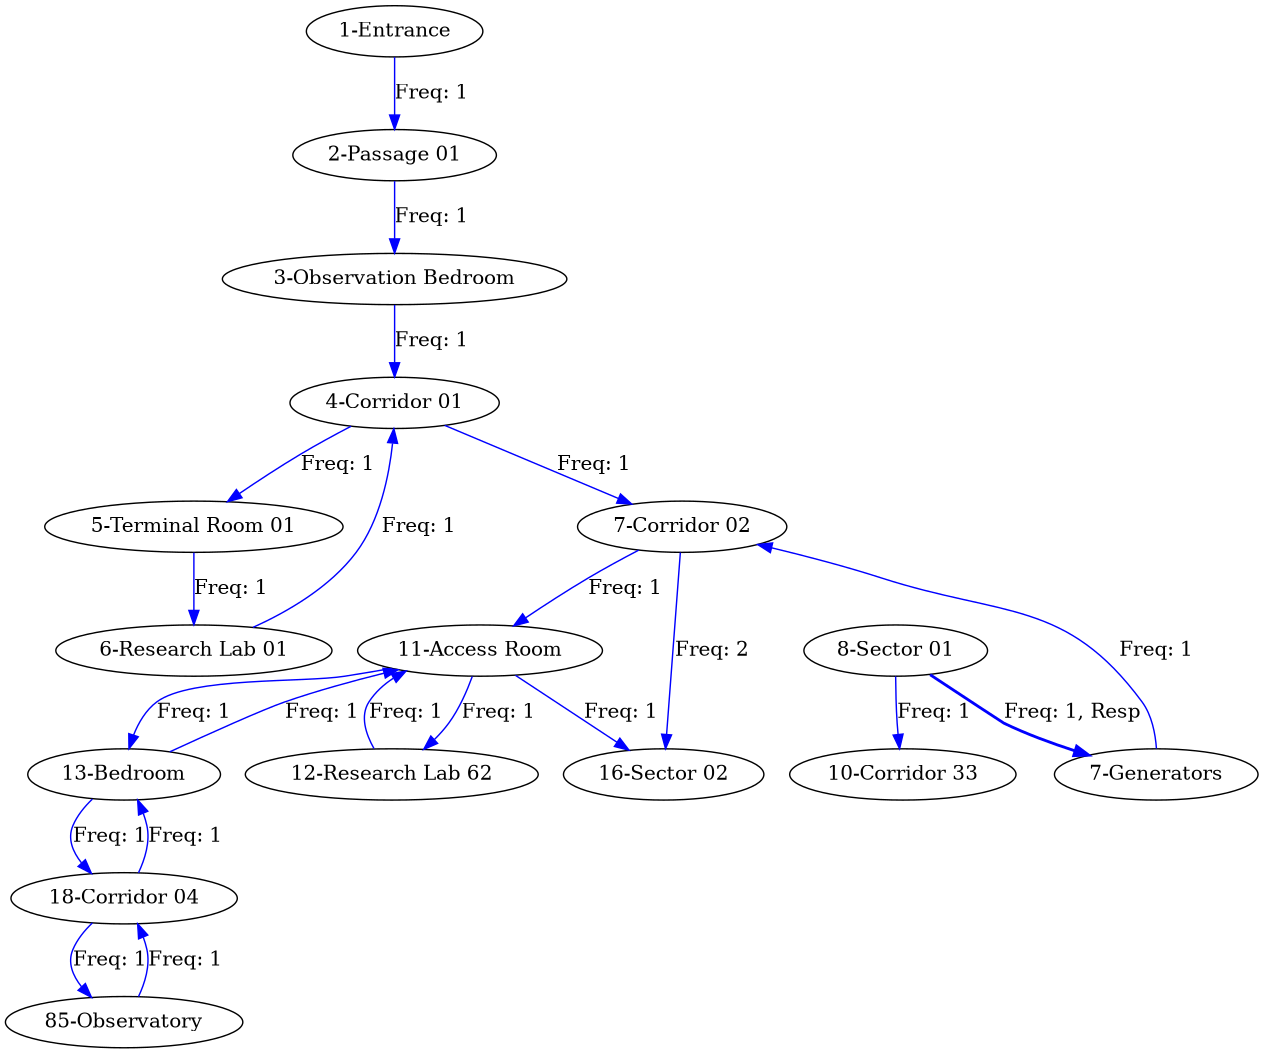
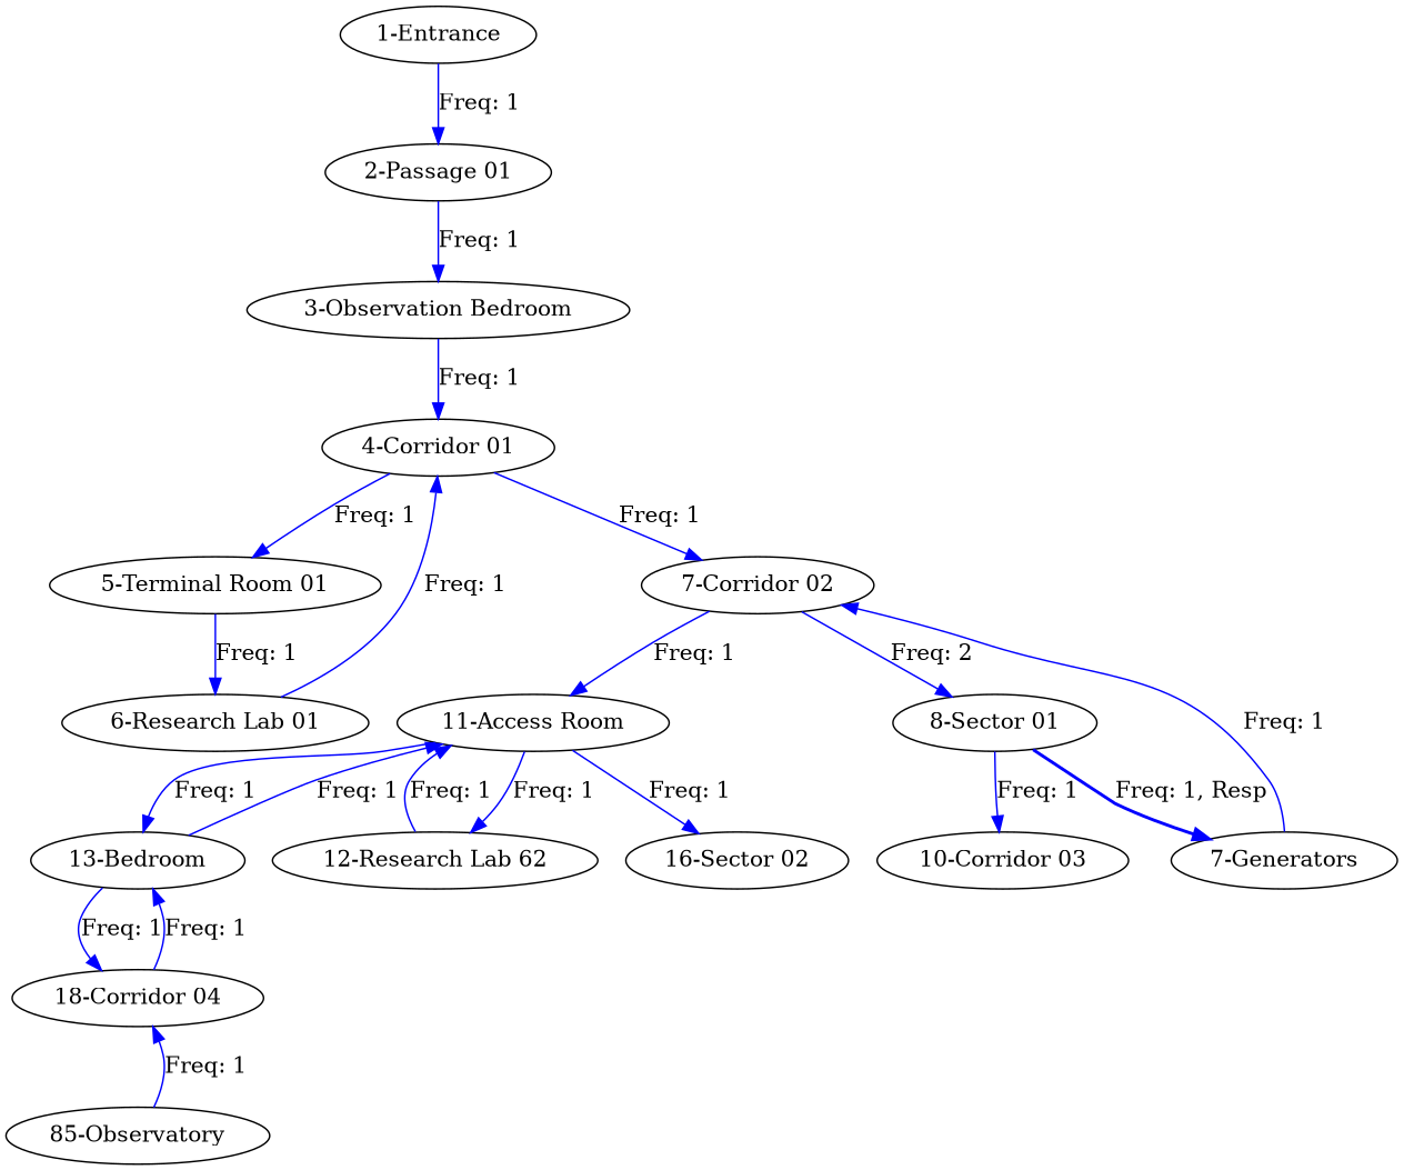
  digraph {
    edge [color=blue constraint=true]
    n1 [label="1-Entrance"]
    n2 [label="2-Passage 01"]
    n3 [label="3-Observation Bedroom"]
    n4 [label="4-Corridor 01"]
    n5 [label="5-Terminal Room 01"]
    n6 [label="7-Corridor 02"]
    n7 [label="6-Research Lab 01"]
    n8 [label="8-Sector 01"]
    n9 [label="11-Access Room"]
    n10 [label="7-Generators"]
-   n11 [label="10-Corridor 33"]
+   n11 [label="10-Corridor 03"]
    n12 [label="12-Research Lab 62"]
    n13 [label="13-Bedroom"]
    n14 [label="16-Sector 02"]
    n15 [label="18-Corridor 04"]
    n16 [label="85-Observatory"]
    n1 -> n2 [label="Freq: 1"]
    n2 -> n3 [label="Freq: 1"]
    n3 -> n4 [label="Freq: 1"]
    n4 -> n5 [label="Freq: 1"]
    n4 -> n6 [label="Freq: 1"]
    n5 -> n7 [label="Freq: 1"]
-   n6 -> n14 [label="Freq: 2"]
+   n6 -> n8 [label="Freq: 2"]
    n6 -> n9 [label="Freq: 1"]
    n7 -> n4 [label="Freq: 1"]
    n8 -> n10 [label="Freq: 1, Resp" style=bold]
    n8 -> n11 [label="Freq: 1"]
    n9 -> n12 [label="Freq: 1"]
    n9 -> n13 [label="Freq: 1"]
    n9 -> n14 [label="Freq: 1"]
    n10 -> n6 [label="Freq: 1"]
    n12 -> n9 [label="Freq: 1"]
    n13 -> n9 [label="Freq: 1"]
    n13 -> n15 [label="Freq: 1"]
    n15 -> n13 [label="Freq: 1"]
-   n15 -> n16 [label="Freq: 1"]
    n16 -> n15 [label="Freq: 1"]
  }
